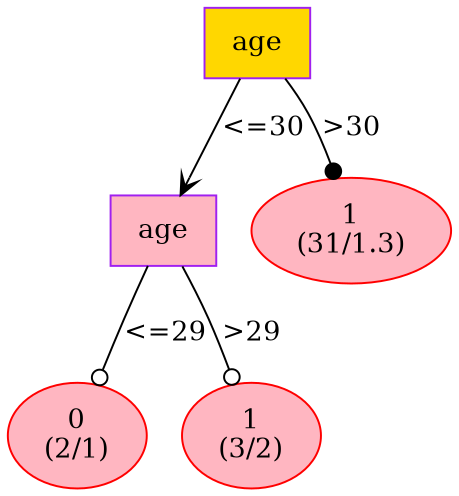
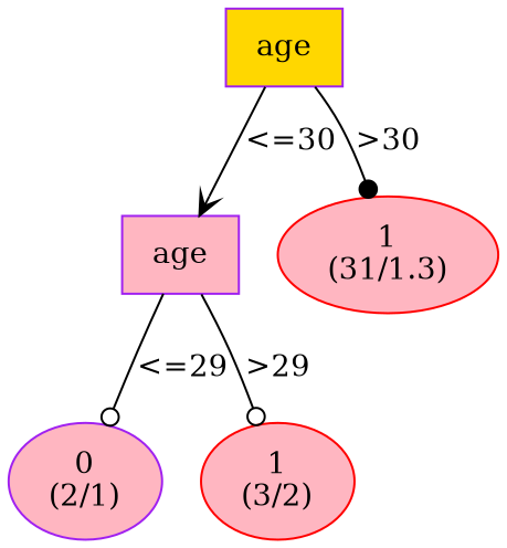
  digraph {
    node [shape=ellipse style=filled fillcolor=lightpink color=red]
    edge [arrowhead=odot]
    n1 [label="age\n" shape=box fillcolor=gold color=purple]
    n2 [label="age\n" shape=box color=purple]
    n3 [label="1\n(31/1.3)"]
-   n4 [label="0\n(2/1)"]
+   n4 [label="0\n(2/1)" color=purple]
    n5 [label="1\n(3/2)"]
    n1 -> n2 [label="<=30" arrowhead=vee]
    n1 -> n3 [label=">30" arrowhead=dot]
    n2 -> n4 [label="<=29"]
    n2 -> n5 [label=">29"]
  }
